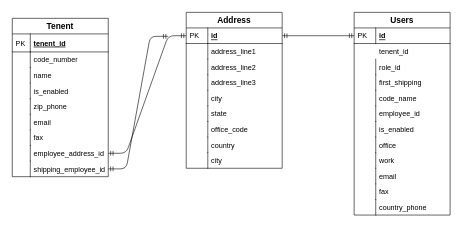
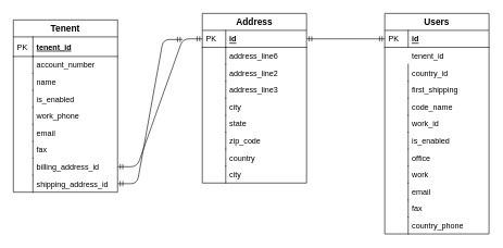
  <mxCell id="0" />
  <mxCell id="1" parent="0" />
  <mxCell id="2" value="Users" style="swimlane;fontStyle=1;childLayout=stackLayout;horizontal=1;startSize=26;horizontalStack=0;resizeParent=1;resizeLast=0;collapsible=1;marginBottom=0;rounded=0;shadow=0;strokeWidth=1;fontSize=14;" parent="1" vertex="1"><mxGeometry x="590" y="20" width="160" height="338" as="geometry"><mxRectangle x="260" y="80" width="160" height="26" as="alternateBounds" /></mxGeometry></mxCell>
  <mxCell id="3" value="id" style="shape=partialRectangle;top=0;left=0;right=0;bottom=1;align=left;verticalAlign=top;fillColor=none;spacingLeft=40;spacingRight=4;overflow=hidden;rotatable=0;points=[[0,0.5],[1,0.5]];portConstraint=eastwest;dropTarget=0;rounded=0;shadow=0;strokeWidth=1;fontStyle=5" parent="2" vertex="1"><mxGeometry y="26" width="160" height="26" as="geometry" /></mxCell>
  <mxCell id="4" value="PK" style="shape=partialRectangle;top=0;left=0;bottom=0;fillColor=none;align=left;verticalAlign=top;spacingLeft=4;spacingRight=4;overflow=hidden;rotatable=0;points=[];portConstraint=eastwest;part=1;" parent="3" vertex="1" connectable="0"><mxGeometry width="36" height="26" as="geometry" /></mxCell>
  <mxCell id="5" value="tenent_id" style="shape=partialRectangle;top=0;left=0;right=0;bottom=0;align=left;verticalAlign=top;fillColor=none;spacingLeft=40;spacingRight=4;overflow=hidden;rotatable=0;points=[[0,0.5],[1,0.5]];portConstraint=eastwest;dropTarget=0;rounded=0;shadow=0;strokeWidth=1;" parent="2" vertex="1"><mxGeometry y="52" width="160" height="26" as="geometry" /></mxCell>
- <mxCell id="6" value="role_id" style="shape=partialRectangle;top=0;left=0;right=0;bottom=0;align=left;verticalAlign=top;fillColor=none;spacingLeft=40;spacingRight=4;overflow=hidden;rotatable=0;points=[[0,0.5],[1,0.5]];portConstraint=eastwest;dropTarget=0;rounded=0;shadow=0;strokeWidth=1;" parent="2" vertex="1"><mxGeometry y="78" width="160" height="26" as="geometry" /></mxCell>
+ <mxCell id="6" value="country_id" style="shape=partialRectangle;top=0;left=0;right=0;bottom=0;align=left;verticalAlign=top;fillColor=none;spacingLeft=40;spacingRight=4;overflow=hidden;rotatable=0;points=[[0,0.5],[1,0.5]];portConstraint=eastwest;dropTarget=0;rounded=0;shadow=0;strokeWidth=1;" parent="2" vertex="1"><mxGeometry y="78" width="160" height="26" as="geometry" /></mxCell>
  <mxCell id="7" value="" style="shape=partialRectangle;top=0;left=0;bottom=0;fillColor=none;align=left;verticalAlign=top;spacingLeft=4;spacingRight=4;overflow=hidden;rotatable=0;points=[];portConstraint=eastwest;part=1;" parent="6" vertex="1" connectable="0"><mxGeometry width="36" height="26" as="geometry" /></mxCell>
  <mxCell id="8" value="first_shipping" style="shape=partialRectangle;top=0;left=0;right=0;bottom=0;align=left;verticalAlign=top;fillColor=none;spacingLeft=40;spacingRight=4;overflow=hidden;rotatable=0;points=[[0,0.5],[1,0.5]];portConstraint=eastwest;dropTarget=0;rounded=0;shadow=0;strokeWidth=1;" vertex="1" parent="2"><mxGeometry y="104" width="160" height="26" as="geometry" /></mxCell>
  <mxCell id="9" value="" style="shape=partialRectangle;top=0;left=0;bottom=0;fillColor=none;align=left;verticalAlign=top;spacingLeft=4;spacingRight=4;overflow=hidden;rotatable=0;points=[];portConstraint=eastwest;part=1;" vertex="1" connectable="0" parent="8"><mxGeometry width="36" height="26" as="geometry" /></mxCell>
  <mxCell id="10" value="code_name" style="shape=partialRectangle;top=0;left=0;right=0;bottom=0;align=left;verticalAlign=top;fillColor=none;spacingLeft=40;spacingRight=4;overflow=hidden;rotatable=0;points=[[0,0.5],[1,0.5]];portConstraint=eastwest;dropTarget=0;rounded=0;shadow=0;strokeWidth=1;" vertex="1" parent="2"><mxGeometry y="130" width="160" height="26" as="geometry" /></mxCell>
  <mxCell id="11" value="" style="shape=partialRectangle;top=0;left=0;bottom=0;fillColor=none;align=left;verticalAlign=top;spacingLeft=4;spacingRight=4;overflow=hidden;rotatable=0;points=[];portConstraint=eastwest;part=1;" vertex="1" connectable="0" parent="10"><mxGeometry width="36" height="26" as="geometry" /></mxCell>
- <mxCell id="12" value="employee_id" style="shape=partialRectangle;top=0;left=0;right=0;bottom=0;align=left;verticalAlign=top;fillColor=none;spacingLeft=40;spacingRight=4;overflow=hidden;rotatable=0;points=[[0,0.5],[1,0.5]];portConstraint=eastwest;dropTarget=0;rounded=0;shadow=0;strokeWidth=1;" vertex="1" parent="2"><mxGeometry y="156" width="160" height="26" as="geometry" /></mxCell>
+ <mxCell id="12" value="work_id" style="shape=partialRectangle;top=0;left=0;right=0;bottom=0;align=left;verticalAlign=top;fillColor=none;spacingLeft=40;spacingRight=4;overflow=hidden;rotatable=0;points=[[0,0.5],[1,0.5]];portConstraint=eastwest;dropTarget=0;rounded=0;shadow=0;strokeWidth=1;" vertex="1" parent="2"><mxGeometry y="156" width="160" height="26" as="geometry" /></mxCell>
  <mxCell id="13" value="" style="shape=partialRectangle;top=0;left=0;bottom=0;fillColor=none;align=left;verticalAlign=top;spacingLeft=4;spacingRight=4;overflow=hidden;rotatable=0;points=[];portConstraint=eastwest;part=1;" vertex="1" connectable="0" parent="12"><mxGeometry width="36" height="26" as="geometry" /></mxCell>
  <mxCell id="14" value="is_enabled" style="shape=partialRectangle;top=0;left=0;right=0;bottom=0;align=left;verticalAlign=top;fillColor=none;spacingLeft=40;spacingRight=4;overflow=hidden;rotatable=0;points=[[0,0.5],[1,0.5]];portConstraint=eastwest;dropTarget=0;rounded=0;shadow=0;strokeWidth=1;" vertex="1" parent="2"><mxGeometry y="182" width="160" height="26" as="geometry" /></mxCell>
  <mxCell id="15" value="" style="shape=partialRectangle;top=0;left=0;bottom=0;fillColor=none;align=left;verticalAlign=top;spacingLeft=4;spacingRight=4;overflow=hidden;rotatable=0;points=[];portConstraint=eastwest;part=1;" vertex="1" connectable="0" parent="14"><mxGeometry width="36" height="26" as="geometry" /></mxCell>
  <mxCell id="16" value="office" style="shape=partialRectangle;top=0;left=0;right=0;bottom=0;align=left;verticalAlign=top;fillColor=none;spacingLeft=40;spacingRight=4;overflow=hidden;rotatable=0;points=[[0,0.5],[1,0.5]];portConstraint=eastwest;dropTarget=0;rounded=0;shadow=0;strokeWidth=1;" vertex="1" parent="2"><mxGeometry y="208" width="160" height="26" as="geometry" /></mxCell>
  <mxCell id="17" value="" style="shape=partialRectangle;top=0;left=0;bottom=0;fillColor=none;align=left;verticalAlign=top;spacingLeft=4;spacingRight=4;overflow=hidden;rotatable=0;points=[];portConstraint=eastwest;part=1;" vertex="1" connectable="0" parent="16"><mxGeometry width="36" height="26" as="geometry" /></mxCell>
  <mxCell id="18" value="work" style="shape=partialRectangle;top=0;left=0;right=0;bottom=0;align=left;verticalAlign=top;fillColor=none;spacingLeft=40;spacingRight=4;overflow=hidden;rotatable=0;points=[[0,0.5],[1,0.5]];portConstraint=eastwest;dropTarget=0;rounded=0;shadow=0;strokeWidth=1;" vertex="1" parent="2"><mxGeometry y="234" width="160" height="26" as="geometry" /></mxCell>
  <mxCell id="19" value="" style="shape=partialRectangle;top=0;left=0;bottom=0;fillColor=none;align=left;verticalAlign=top;spacingLeft=4;spacingRight=4;overflow=hidden;rotatable=0;points=[];portConstraint=eastwest;part=1;" vertex="1" connectable="0" parent="18"><mxGeometry width="36" height="26" as="geometry" /></mxCell>
  <mxCell id="20" value="email" style="shape=partialRectangle;top=0;left=0;right=0;bottom=0;align=left;verticalAlign=top;fillColor=none;spacingLeft=40;spacingRight=4;overflow=hidden;rotatable=0;points=[[0,0.5],[1,0.5]];portConstraint=eastwest;dropTarget=0;rounded=0;shadow=0;strokeWidth=1;" vertex="1" parent="2"><mxGeometry y="260" width="160" height="26" as="geometry" /></mxCell>
  <mxCell id="21" value="" style="shape=partialRectangle;top=0;left=0;bottom=0;fillColor=none;align=left;verticalAlign=top;spacingLeft=4;spacingRight=4;overflow=hidden;rotatable=0;points=[];portConstraint=eastwest;part=1;" vertex="1" connectable="0" parent="20"><mxGeometry width="36" height="26" as="geometry" /></mxCell>
  <mxCell id="22" value="fax" style="shape=partialRectangle;top=0;left=0;right=0;bottom=0;align=left;verticalAlign=top;fillColor=none;spacingLeft=40;spacingRight=4;overflow=hidden;rotatable=0;points=[[0,0.5],[1,0.5]];portConstraint=eastwest;dropTarget=0;rounded=0;shadow=0;strokeWidth=1;" vertex="1" parent="2"><mxGeometry y="286" width="160" height="26" as="geometry" /></mxCell>
  <mxCell id="23" value="" style="shape=partialRectangle;top=0;left=0;bottom=0;fillColor=none;align=left;verticalAlign=top;spacingLeft=4;spacingRight=4;overflow=hidden;rotatable=0;points=[];portConstraint=eastwest;part=1;" vertex="1" connectable="0" parent="22"><mxGeometry width="36" height="26" as="geometry" /></mxCell>
  <mxCell id="24" value="country_phone" style="shape=partialRectangle;top=0;left=0;right=0;bottom=0;align=left;verticalAlign=top;fillColor=none;spacingLeft=40;spacingRight=4;overflow=hidden;rotatable=0;points=[[0,0.5],[1,0.5]];portConstraint=eastwest;dropTarget=0;rounded=0;shadow=0;strokeWidth=1;" vertex="1" parent="2"><mxGeometry y="312" width="160" height="26" as="geometry" /></mxCell>
  <mxCell id="25" value="" style="shape=partialRectangle;top=0;left=0;bottom=0;fillColor=none;align=left;verticalAlign=top;spacingLeft=4;spacingRight=4;overflow=hidden;rotatable=0;points=[];portConstraint=eastwest;part=1;" vertex="1" connectable="0" parent="24"><mxGeometry width="36" height="26" as="geometry" /></mxCell>
  <mxCell id="26" value="Tenent" style="swimlane;fontStyle=1;childLayout=stackLayout;horizontal=1;startSize=26;horizontalStack=0;resizeParent=1;resizeParentMax=0;resizeLast=0;collapsible=1;marginBottom=0;align=center;fontSize=14;" vertex="1" parent="1"><mxGeometry x="20" y="30" width="160" height="264" as="geometry" /></mxCell>
  <mxCell id="27" value="tenent_id" style="shape=partialRectangle;top=0;left=0;right=0;bottom=1;align=left;verticalAlign=middle;fillColor=none;spacingLeft=34;spacingRight=4;overflow=hidden;rotatable=0;points=[[0,0.5],[1,0.5]];portConstraint=eastwest;dropTarget=0;fontStyle=5;fontSize=12;" vertex="1" parent="26"><mxGeometry y="26" width="160" height="30" as="geometry" /></mxCell>
  <mxCell id="28" value="PK" style="shape=partialRectangle;top=0;left=0;bottom=0;fillColor=none;align=left;verticalAlign=middle;spacingLeft=4;spacingRight=4;overflow=hidden;rotatable=0;points=[];portConstraint=eastwest;part=1;fontSize=12;" vertex="1" connectable="0" parent="27"><mxGeometry width="30" height="30" as="geometry" /></mxCell>
- <mxCell id="29" value="code_number" style="shape=partialRectangle;top=0;left=0;right=0;bottom=0;align=left;verticalAlign=top;fillColor=none;spacingLeft=34;spacingRight=4;overflow=hidden;rotatable=0;points=[[0,0.5],[1,0.5]];portConstraint=eastwest;dropTarget=0;fontSize=12;" vertex="1" parent="26"><mxGeometry y="56" width="160" height="26" as="geometry" /></mxCell>
+ <mxCell id="29" value="account_number" style="shape=partialRectangle;top=0;left=0;right=0;bottom=0;align=left;verticalAlign=top;fillColor=none;spacingLeft=34;spacingRight=4;overflow=hidden;rotatable=0;points=[[0,0.5],[1,0.5]];portConstraint=eastwest;dropTarget=0;fontSize=12;" vertex="1" parent="26"><mxGeometry y="56" width="160" height="26" as="geometry" /></mxCell>
  <mxCell id="30" value="" style="shape=partialRectangle;top=0;left=0;bottom=0;fillColor=none;align=left;verticalAlign=top;spacingLeft=4;spacingRight=4;overflow=hidden;rotatable=0;points=[];portConstraint=eastwest;part=1;fontSize=12;" vertex="1" connectable="0" parent="29"><mxGeometry width="30" height="26" as="geometry" /></mxCell>
  <mxCell id="31" value="name" style="shape=partialRectangle;top=0;left=0;right=0;bottom=0;align=left;verticalAlign=top;fillColor=none;spacingLeft=34;spacingRight=4;overflow=hidden;rotatable=0;points=[[0,0.5],[1,0.5]];portConstraint=eastwest;dropTarget=0;fontSize=12;" vertex="1" parent="26"><mxGeometry y="82" width="160" height="26" as="geometry" /></mxCell>
  <mxCell id="32" value="" style="shape=partialRectangle;top=0;left=0;bottom=0;fillColor=none;align=left;verticalAlign=top;spacingLeft=4;spacingRight=4;overflow=hidden;rotatable=0;points=[];portConstraint=eastwest;part=1;fontSize=12;" vertex="1" connectable="0" parent="31"><mxGeometry width="30" height="26" as="geometry" /></mxCell>
  <mxCell id="33" value="is_enabled" style="shape=partialRectangle;top=0;left=0;right=0;bottom=0;align=left;verticalAlign=top;fillColor=none;spacingLeft=34;spacingRight=4;overflow=hidden;rotatable=0;points=[[0,0.5],[1,0.5]];portConstraint=eastwest;dropTarget=0;fontSize=12;" vertex="1" parent="26"><mxGeometry y="108" width="160" height="26" as="geometry" /></mxCell>
  <mxCell id="34" value="" style="shape=partialRectangle;top=0;left=0;bottom=0;fillColor=none;align=left;verticalAlign=top;spacingLeft=4;spacingRight=4;overflow=hidden;rotatable=0;points=[];portConstraint=eastwest;part=1;fontSize=12;" vertex="1" connectable="0" parent="33"><mxGeometry width="30" height="26" as="geometry" /></mxCell>
- <mxCell id="35" value="zip_phone" style="shape=partialRectangle;top=0;left=0;right=0;bottom=0;align=left;verticalAlign=top;fillColor=none;spacingLeft=34;spacingRight=4;overflow=hidden;rotatable=0;points=[[0,0.5],[1,0.5]];portConstraint=eastwest;dropTarget=0;fontSize=12;" vertex="1" parent="26"><mxGeometry y="134" width="160" height="26" as="geometry" /></mxCell>
+ <mxCell id="35" value="work_phone" style="shape=partialRectangle;top=0;left=0;right=0;bottom=0;align=left;verticalAlign=top;fillColor=none;spacingLeft=34;spacingRight=4;overflow=hidden;rotatable=0;points=[[0,0.5],[1,0.5]];portConstraint=eastwest;dropTarget=0;fontSize=12;" vertex="1" parent="26"><mxGeometry y="134" width="160" height="26" as="geometry" /></mxCell>
  <mxCell id="36" value="" style="shape=partialRectangle;top=0;left=0;bottom=0;fillColor=none;align=left;verticalAlign=top;spacingLeft=4;spacingRight=4;overflow=hidden;rotatable=0;points=[];portConstraint=eastwest;part=1;fontSize=12;" vertex="1" connectable="0" parent="35"><mxGeometry width="30" height="26" as="geometry" /></mxCell>
  <mxCell id="37" value="email" style="shape=partialRectangle;top=0;left=0;right=0;bottom=0;align=left;verticalAlign=top;fillColor=none;spacingLeft=34;spacingRight=4;overflow=hidden;rotatable=0;points=[[0,0.5],[1,0.5]];portConstraint=eastwest;dropTarget=0;fontSize=12;" vertex="1" parent="26"><mxGeometry y="160" width="160" height="26" as="geometry" /></mxCell>
  <mxCell id="38" value="" style="shape=partialRectangle;top=0;left=0;bottom=0;fillColor=none;align=left;verticalAlign=top;spacingLeft=4;spacingRight=4;overflow=hidden;rotatable=0;points=[];portConstraint=eastwest;part=1;fontSize=12;" vertex="1" connectable="0" parent="37"><mxGeometry width="30" height="26" as="geometry" /></mxCell>
  <mxCell id="39" value="fax" style="shape=partialRectangle;top=0;left=0;right=0;bottom=0;align=left;verticalAlign=top;fillColor=none;spacingLeft=34;spacingRight=4;overflow=hidden;rotatable=0;points=[[0,0.5],[1,0.5]];portConstraint=eastwest;dropTarget=0;fontSize=12;" vertex="1" parent="26"><mxGeometry y="186" width="160" height="26" as="geometry" /></mxCell>
  <mxCell id="40" value="" style="shape=partialRectangle;top=0;left=0;bottom=0;fillColor=none;align=left;verticalAlign=top;spacingLeft=4;spacingRight=4;overflow=hidden;rotatable=0;points=[];portConstraint=eastwest;part=1;fontSize=12;" vertex="1" connectable="0" parent="39"><mxGeometry width="30" height="26" as="geometry" /></mxCell>
- <mxCell id="41" value="employee_address_id" style="shape=partialRectangle;top=0;left=0;right=0;bottom=0;align=left;verticalAlign=top;fillColor=none;spacingLeft=34;spacingRight=4;overflow=hidden;rotatable=0;points=[[0,0.5],[1,0.5]];portConstraint=eastwest;dropTarget=0;fontSize=12;" vertex="1" parent="26"><mxGeometry y="212" width="160" height="26" as="geometry" /></mxCell>
+ <mxCell id="41" value="billing_address_id" style="shape=partialRectangle;top=0;left=0;right=0;bottom=0;align=left;verticalAlign=top;fillColor=none;spacingLeft=34;spacingRight=4;overflow=hidden;rotatable=0;points=[[0,0.5],[1,0.5]];portConstraint=eastwest;dropTarget=0;fontSize=12;" vertex="1" parent="26"><mxGeometry y="212" width="160" height="26" as="geometry" /></mxCell>
  <mxCell id="42" value="" style="shape=partialRectangle;top=0;left=0;bottom=0;fillColor=none;align=left;verticalAlign=top;spacingLeft=4;spacingRight=4;overflow=hidden;rotatable=0;points=[];portConstraint=eastwest;part=1;fontSize=12;" vertex="1" connectable="0" parent="41"><mxGeometry width="30" height="26" as="geometry" /></mxCell>
- <mxCell id="43" value="shipping_employee_id" style="shape=partialRectangle;top=0;left=0;right=0;bottom=0;align=left;verticalAlign=top;fillColor=none;spacingLeft=34;spacingRight=4;overflow=hidden;rotatable=0;points=[[0,0.5],[1,0.5]];portConstraint=eastwest;dropTarget=0;fontSize=12;" vertex="1" parent="26"><mxGeometry y="238" width="160" height="26" as="geometry" /></mxCell>
+ <mxCell id="43" value="shipping_address_id" style="shape=partialRectangle;top=0;left=0;right=0;bottom=0;align=left;verticalAlign=top;fillColor=none;spacingLeft=34;spacingRight=4;overflow=hidden;rotatable=0;points=[[0,0.5],[1,0.5]];portConstraint=eastwest;dropTarget=0;fontSize=12;" vertex="1" parent="26"><mxGeometry y="238" width="160" height="26" as="geometry" /></mxCell>
  <mxCell id="44" value="" style="shape=partialRectangle;top=0;left=0;bottom=0;fillColor=none;align=left;verticalAlign=top;spacingLeft=4;spacingRight=4;overflow=hidden;rotatable=0;points=[];portConstraint=eastwest;part=1;fontSize=12;" vertex="1" connectable="0" parent="43"><mxGeometry width="30" height="26" as="geometry" /></mxCell>
  <mxCell id="45" value="" style="edgeStyle=entityRelationEdgeStyle;fontSize=12;html=1;endArrow=ERmandOne;startArrow=ERmandOne;entryX=0;entryY=0.5;entryDx=0;entryDy=0;exitX=1;exitY=0.5;exitDx=0;exitDy=0;" edge="1" parent="1" source="41" target="49"><mxGeometry width="100" height="100" relative="1" as="geometry"><mxPoint x="160" y="250" as="sourcePoint" /><mxPoint x="260" y="150" as="targetPoint" /></mxGeometry></mxCell>
  <mxCell id="46" value="" style="edgeStyle=entityRelationEdgeStyle;fontSize=12;html=1;endArrow=ERmandOne;startArrow=ERmandOne;exitX=1;exitY=0.5;exitDx=0;exitDy=0;" edge="1" parent="1" source="43"><mxGeometry width="100" height="100" relative="1" as="geometry"><mxPoint x="190" y="265" as="sourcePoint" /><mxPoint x="280" y="60" as="targetPoint" /></mxGeometry></mxCell>
  <mxCell id="47" value="" style="edgeStyle=entityRelationEdgeStyle;fontSize=12;html=1;endArrow=ERmandOne;startArrow=ERmandOne;exitX=1;exitY=0.5;exitDx=0;exitDy=0;entryX=0;entryY=0.5;entryDx=0;entryDy=0;" edge="1" parent="1" source="49" target="3"><mxGeometry width="100" height="100" relative="1" as="geometry"><mxPoint x="190" y="291" as="sourcePoint" /><mxPoint x="290" y="70" as="targetPoint" /></mxGeometry></mxCell>
  <mxCell id="48" value="Address" style="swimlane;fontStyle=1;childLayout=stackLayout;horizontal=1;startSize=26;horizontalStack=0;resizeParent=1;resizeLast=0;collapsible=1;marginBottom=0;rounded=0;shadow=0;strokeWidth=1;fontSize=14;" parent="1" vertex="1"><mxGeometry x="310" y="20" width="160" height="260" as="geometry"><mxRectangle x="20" y="80" width="160" height="26" as="alternateBounds" /></mxGeometry></mxCell>
  <mxCell id="49" value="id" style="shape=partialRectangle;top=0;left=0;right=0;bottom=1;align=left;verticalAlign=top;fillColor=none;spacingLeft=40;spacingRight=4;overflow=hidden;rotatable=0;points=[[0,0.5],[1,0.5]];portConstraint=eastwest;dropTarget=0;rounded=0;shadow=0;strokeWidth=1;fontStyle=5" parent="48" vertex="1"><mxGeometry y="26" width="160" height="26" as="geometry" /></mxCell>
  <mxCell id="50" value="PK" style="shape=partialRectangle;top=0;left=0;bottom=0;fillColor=none;align=left;verticalAlign=top;spacingLeft=4;spacingRight=4;overflow=hidden;rotatable=0;points=[];portConstraint=eastwest;part=1;" parent="49" vertex="1" connectable="0"><mxGeometry width="36" height="26" as="geometry" /></mxCell>
- <mxCell id="51" value="address_line1" style="shape=partialRectangle;top=0;left=0;right=0;bottom=0;align=left;verticalAlign=top;fillColor=none;spacingLeft=40;spacingRight=4;overflow=hidden;rotatable=0;points=[[0,0.5],[1,0.5]];portConstraint=eastwest;dropTarget=0;rounded=0;shadow=0;strokeWidth=1;" vertex="1" parent="48"><mxGeometry y="52" width="160" height="26" as="geometry" /></mxCell>
+ <mxCell id="51" value="address_line6" style="shape=partialRectangle;top=0;left=0;right=0;bottom=0;align=left;verticalAlign=top;fillColor=none;spacingLeft=40;spacingRight=4;overflow=hidden;rotatable=0;points=[[0,0.5],[1,0.5]];portConstraint=eastwest;dropTarget=0;rounded=0;shadow=0;strokeWidth=1;" vertex="1" parent="48"><mxGeometry y="52" width="160" height="26" as="geometry" /></mxCell>
  <mxCell id="52" value="" style="shape=partialRectangle;top=0;left=0;bottom=0;fillColor=none;align=left;verticalAlign=top;spacingLeft=4;spacingRight=4;overflow=hidden;rotatable=0;points=[];portConstraint=eastwest;part=1;" vertex="1" connectable="0" parent="51"><mxGeometry width="36" height="26" as="geometry" /></mxCell>
  <mxCell id="53" value="address_line2" style="shape=partialRectangle;top=0;left=0;right=0;bottom=0;align=left;verticalAlign=top;fillColor=none;spacingLeft=40;spacingRight=4;overflow=hidden;rotatable=0;points=[[0,0.5],[1,0.5]];portConstraint=eastwest;dropTarget=0;rounded=0;shadow=0;strokeWidth=1;" vertex="1" parent="48"><mxGeometry y="78" width="160" height="26" as="geometry" /></mxCell>
  <mxCell id="54" value="" style="shape=partialRectangle;top=0;left=0;bottom=0;fillColor=none;align=left;verticalAlign=top;spacingLeft=4;spacingRight=4;overflow=hidden;rotatable=0;points=[];portConstraint=eastwest;part=1;" vertex="1" connectable="0" parent="53"><mxGeometry width="36" height="26" as="geometry" /></mxCell>
  <mxCell id="55" value="address_line3" style="shape=partialRectangle;top=0;left=0;right=0;bottom=0;align=left;verticalAlign=top;fillColor=none;spacingLeft=40;spacingRight=4;overflow=hidden;rotatable=0;points=[[0,0.5],[1,0.5]];portConstraint=eastwest;dropTarget=0;rounded=0;shadow=0;strokeWidth=1;" vertex="1" parent="48"><mxGeometry y="104" width="160" height="26" as="geometry" /></mxCell>
  <mxCell id="56" value="" style="shape=partialRectangle;top=0;left=0;bottom=0;fillColor=none;align=left;verticalAlign=top;spacingLeft=4;spacingRight=4;overflow=hidden;rotatable=0;points=[];portConstraint=eastwest;part=1;" vertex="1" connectable="0" parent="55"><mxGeometry width="36" height="26" as="geometry" /></mxCell>
  <mxCell id="57" value="city" style="shape=partialRectangle;top=0;left=0;right=0;bottom=0;align=left;verticalAlign=top;fillColor=none;spacingLeft=40;spacingRight=4;overflow=hidden;rotatable=0;points=[[0,0.5],[1,0.5]];portConstraint=eastwest;dropTarget=0;rounded=0;shadow=0;strokeWidth=1;" vertex="1" parent="48"><mxGeometry y="130" width="160" height="26" as="geometry" /></mxCell>
  <mxCell id="58" value="" style="shape=partialRectangle;top=0;left=0;bottom=0;fillColor=none;align=left;verticalAlign=top;spacingLeft=4;spacingRight=4;overflow=hidden;rotatable=0;points=[];portConstraint=eastwest;part=1;" vertex="1" connectable="0" parent="57"><mxGeometry width="36" height="26" as="geometry" /></mxCell>
  <mxCell id="59" value="state" style="shape=partialRectangle;top=0;left=0;right=0;bottom=0;align=left;verticalAlign=top;fillColor=none;spacingLeft=40;spacingRight=4;overflow=hidden;rotatable=0;points=[[0,0.5],[1,0.5]];portConstraint=eastwest;dropTarget=0;rounded=0;shadow=0;strokeWidth=1;" vertex="1" parent="48"><mxGeometry y="156" width="160" height="26" as="geometry" /></mxCell>
  <mxCell id="60" value="" style="shape=partialRectangle;top=0;left=0;bottom=0;fillColor=none;align=left;verticalAlign=top;spacingLeft=4;spacingRight=4;overflow=hidden;rotatable=0;points=[];portConstraint=eastwest;part=1;" vertex="1" connectable="0" parent="59"><mxGeometry width="36" height="26" as="geometry" /></mxCell>
- <mxCell id="61" value="office_code" style="shape=partialRectangle;top=0;left=0;right=0;bottom=0;align=left;verticalAlign=top;fillColor=none;spacingLeft=40;spacingRight=4;overflow=hidden;rotatable=0;points=[[0,0.5],[1,0.5]];portConstraint=eastwest;dropTarget=0;rounded=0;shadow=0;strokeWidth=1;" vertex="1" parent="48"><mxGeometry y="182" width="160" height="26" as="geometry" /></mxCell>
+ <mxCell id="61" value="zip_code" style="shape=partialRectangle;top=0;left=0;right=0;bottom=0;align=left;verticalAlign=top;fillColor=none;spacingLeft=40;spacingRight=4;overflow=hidden;rotatable=0;points=[[0,0.5],[1,0.5]];portConstraint=eastwest;dropTarget=0;rounded=0;shadow=0;strokeWidth=1;" vertex="1" parent="48"><mxGeometry y="182" width="160" height="26" as="geometry" /></mxCell>
  <mxCell id="62" value="" style="shape=partialRectangle;top=0;left=0;bottom=0;fillColor=none;align=left;verticalAlign=top;spacingLeft=4;spacingRight=4;overflow=hidden;rotatable=0;points=[];portConstraint=eastwest;part=1;" vertex="1" connectable="0" parent="61"><mxGeometry width="36" height="26" as="geometry" /></mxCell>
  <mxCell id="63" value="country" style="shape=partialRectangle;top=0;left=0;right=0;bottom=0;align=left;verticalAlign=top;fillColor=none;spacingLeft=40;spacingRight=4;overflow=hidden;rotatable=0;points=[[0,0.5],[1,0.5]];portConstraint=eastwest;dropTarget=0;rounded=0;shadow=0;strokeWidth=1;" vertex="1" parent="48"><mxGeometry y="208" width="160" height="26" as="geometry" /></mxCell>
  <mxCell id="64" value="" style="shape=partialRectangle;top=0;left=0;bottom=0;fillColor=none;align=left;verticalAlign=top;spacingLeft=4;spacingRight=4;overflow=hidden;rotatable=0;points=[];portConstraint=eastwest;part=1;" vertex="1" connectable="0" parent="63"><mxGeometry width="36" height="26" as="geometry" /></mxCell>
  <mxCell id="65" value="city" style="shape=partialRectangle;top=0;left=0;right=0;bottom=0;align=left;verticalAlign=top;fillColor=none;spacingLeft=40;spacingRight=4;overflow=hidden;rotatable=0;points=[[0,0.5],[1,0.5]];portConstraint=eastwest;dropTarget=0;rounded=0;shadow=0;strokeWidth=1;" vertex="1" parent="48"><mxGeometry y="234" width="160" height="26" as="geometry" /></mxCell>
  <mxCell id="66" value="" style="shape=partialRectangle;top=0;left=0;bottom=0;fillColor=none;align=left;verticalAlign=top;spacingLeft=4;spacingRight=4;overflow=hidden;rotatable=0;points=[];portConstraint=eastwest;part=1;" vertex="1" connectable="0" parent="65"><mxGeometry width="36" height="26" as="geometry" /></mxCell>
